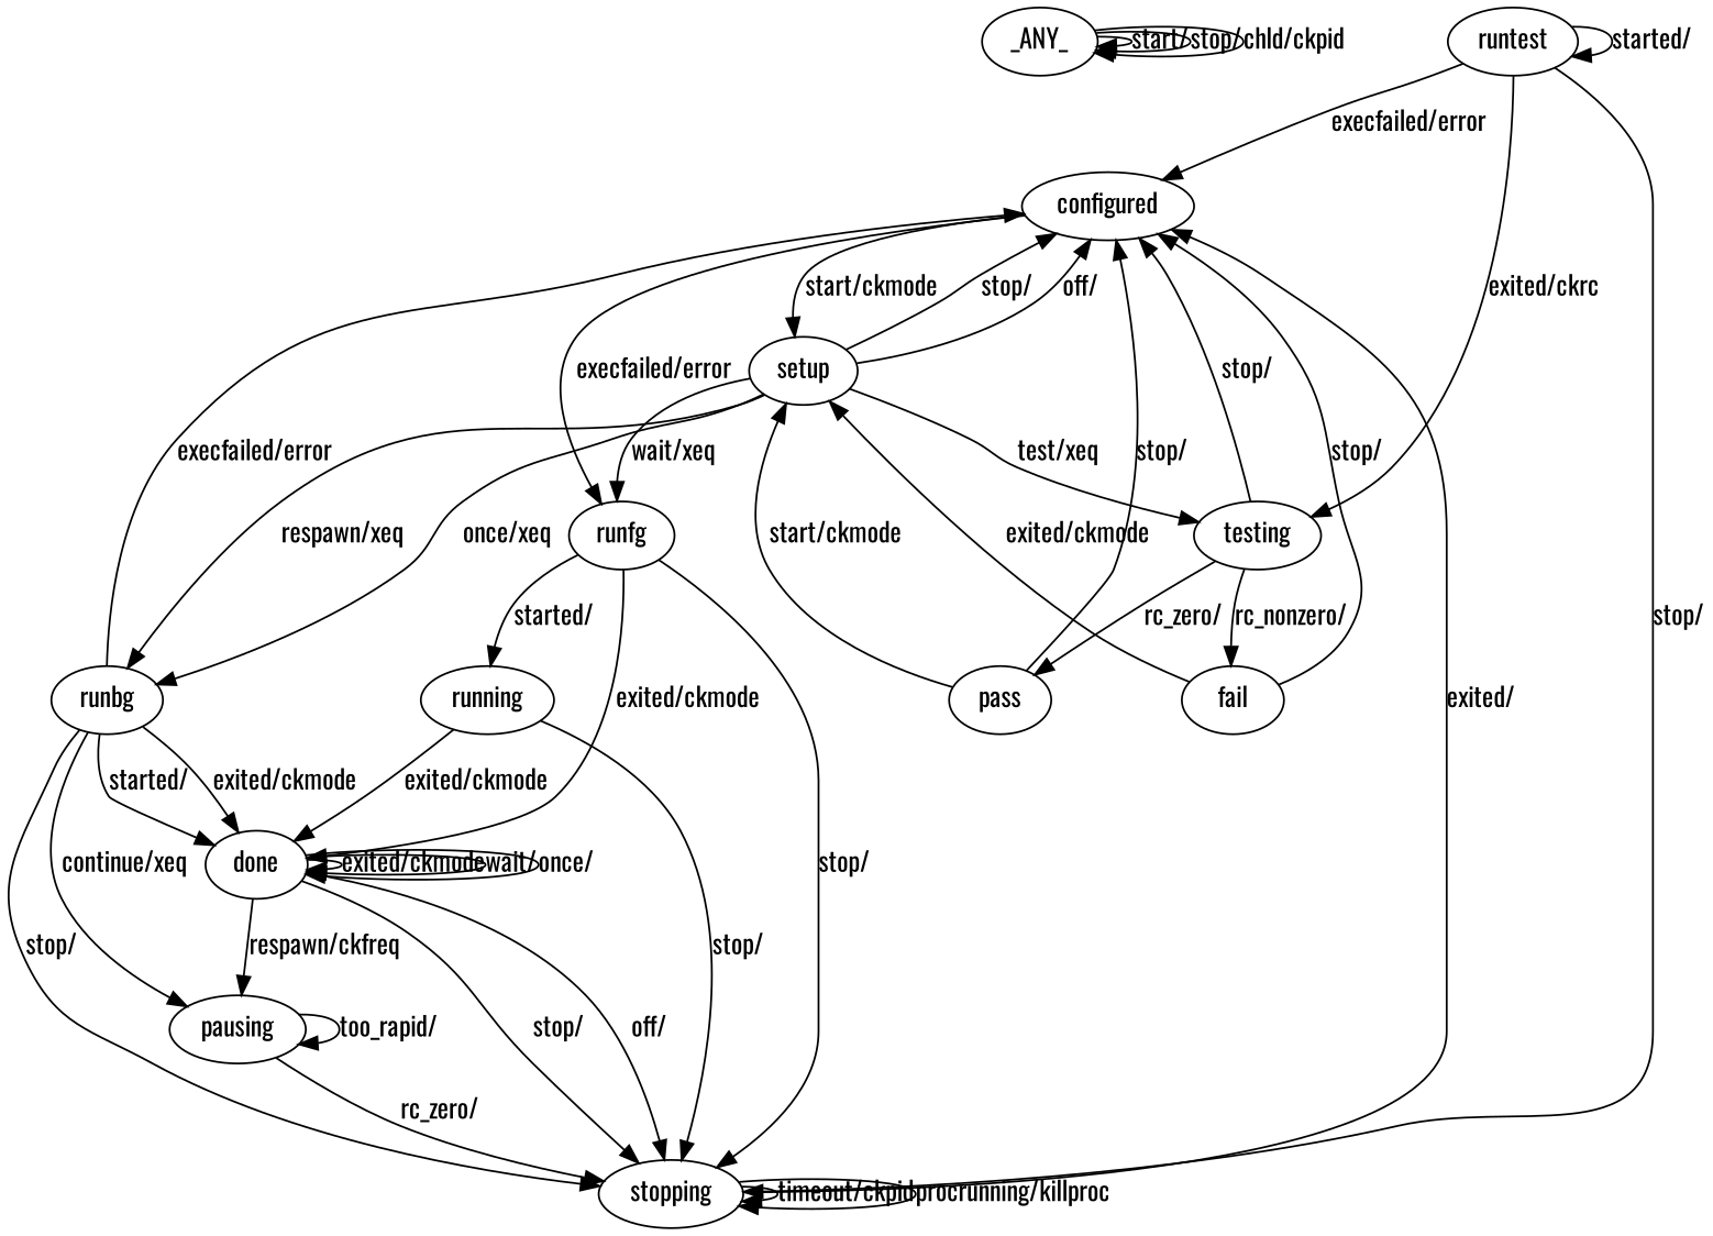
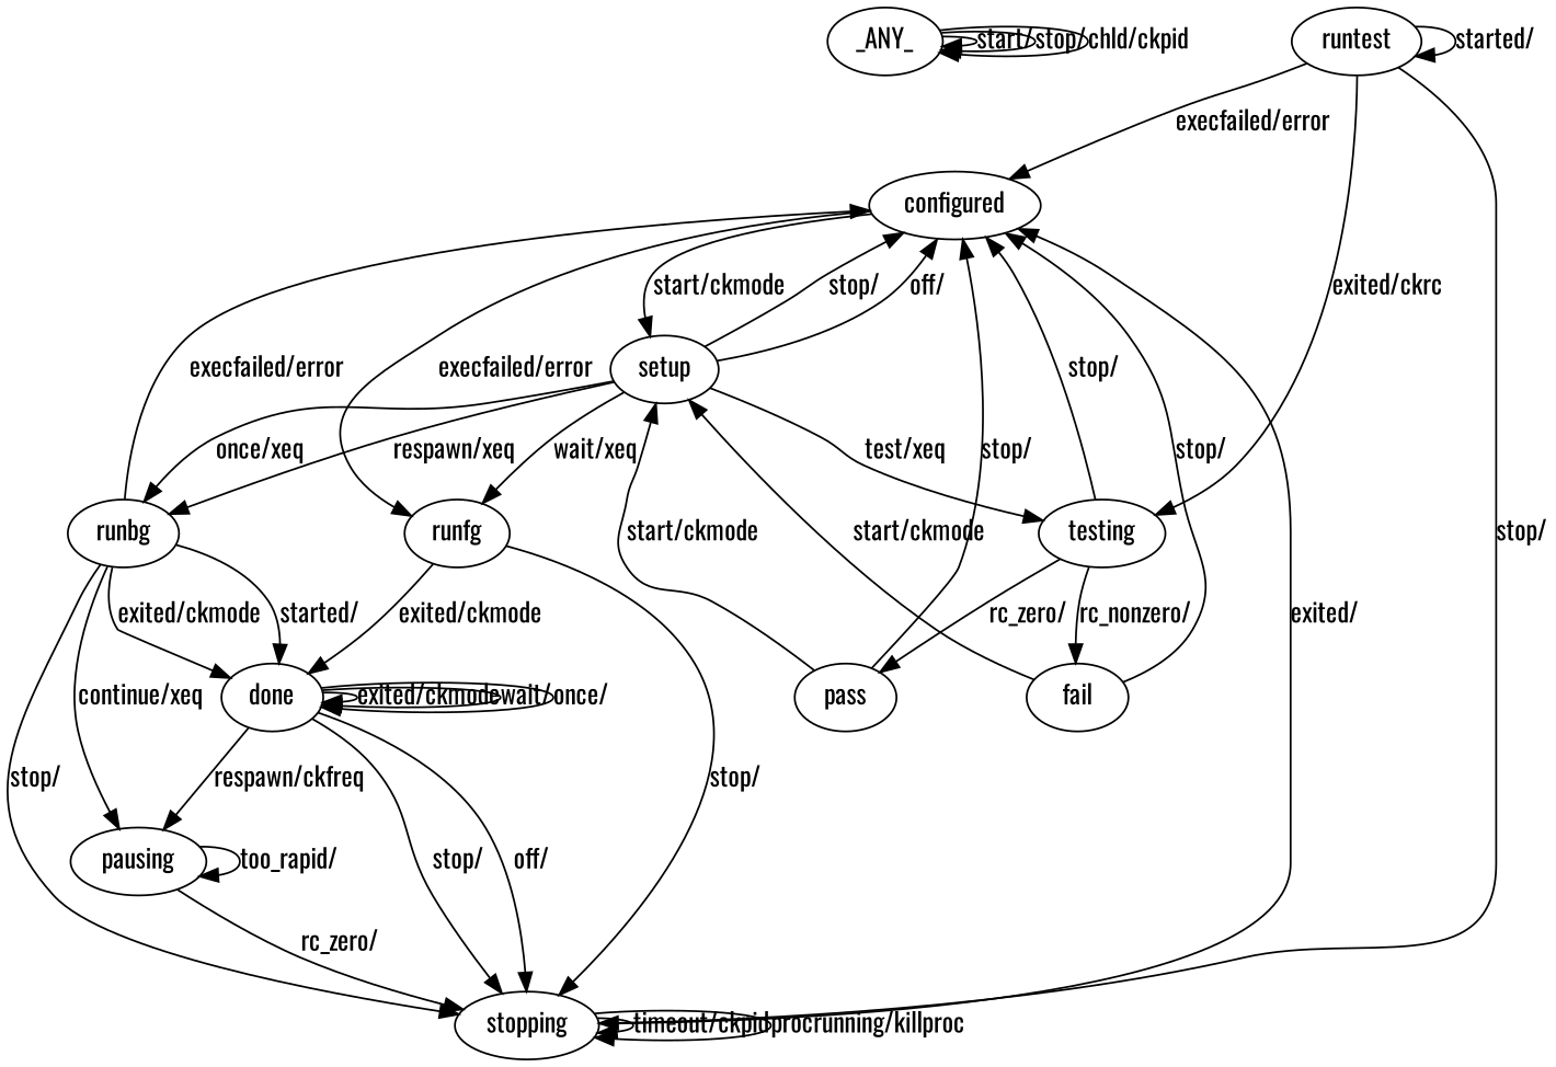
  digraph {
    fontname=Oswald
    node [fontname=Oswald]
    edge [fontname=Oswald]
    _ANY_
    configured
    setup
    runfg
    runbg
    testing
-   running
    done
    stopping
    runtest
    pausing
    pass
    fail
    _ANY_ -> _ANY_ [label="start/"]
    _ANY_ -> _ANY_ [label="stop/"]
    _ANY_ -> _ANY_ [label="chld/ckpid"]
    configured -> setup [label="start/ckmode"]
    configured -> runfg [label="execfailed/error"]
    setup -> configured [label="stop/"]
    setup -> configured [label="off/"]
    setup -> runfg [label="wait/xeq"]
    setup -> runbg [label="respawn/xeq"]
    setup -> runbg [label="once/xeq"]
    setup -> testing [label="test/xeq"]
-   runfg -> running [label="started/"]
    runfg -> done [label="exited/ckmode"]
    runfg -> stopping [label="stop/"]
    runbg -> configured [label="execfailed/error"]
    runbg -> done [label="started/"]
    runbg -> done [label="exited/ckmode"]
    runbg -> stopping [label="stop/"]
    runbg -> pausing [label="continue/xeq"]
    testing -> configured [label="stop/"]
    testing -> pass [label="rc_zero/"]
    testing -> fail [label="rc_nonzero/"]
-   running -> done [label="exited/ckmode"]
-   running -> stopping [label="stop/"]
    done -> done [label="exited/ckmode"]
    done -> done [label="wait/"]
    done -> done [label="once/"]
    done -> stopping [label="stop/"]
    done -> stopping [label="off/"]
    done -> pausing [label="respawn/ckfreq"]
    stopping -> configured [label="exited/"]
    stopping -> stopping [label="timeout/ckpid"]
    stopping -> stopping [label="procrunning/killproc"]
    runtest -> configured [label="execfailed/error"]
    runtest -> testing [label="exited/ckrc"]
    runtest -> stopping [label="stop/"]
    runtest -> runtest [label="started/"]
    pausing -> stopping [label="rc_zero/"]
    pausing -> pausing [label="too_rapid/"]
    pass -> configured [label="stop/"]
    pass -> setup [label="start/ckmode"]
    fail -> configured [label="stop/"]
-   fail -> setup [label="exited/ckmode"]
+   fail -> setup [label="start/ckmode"]
  }
